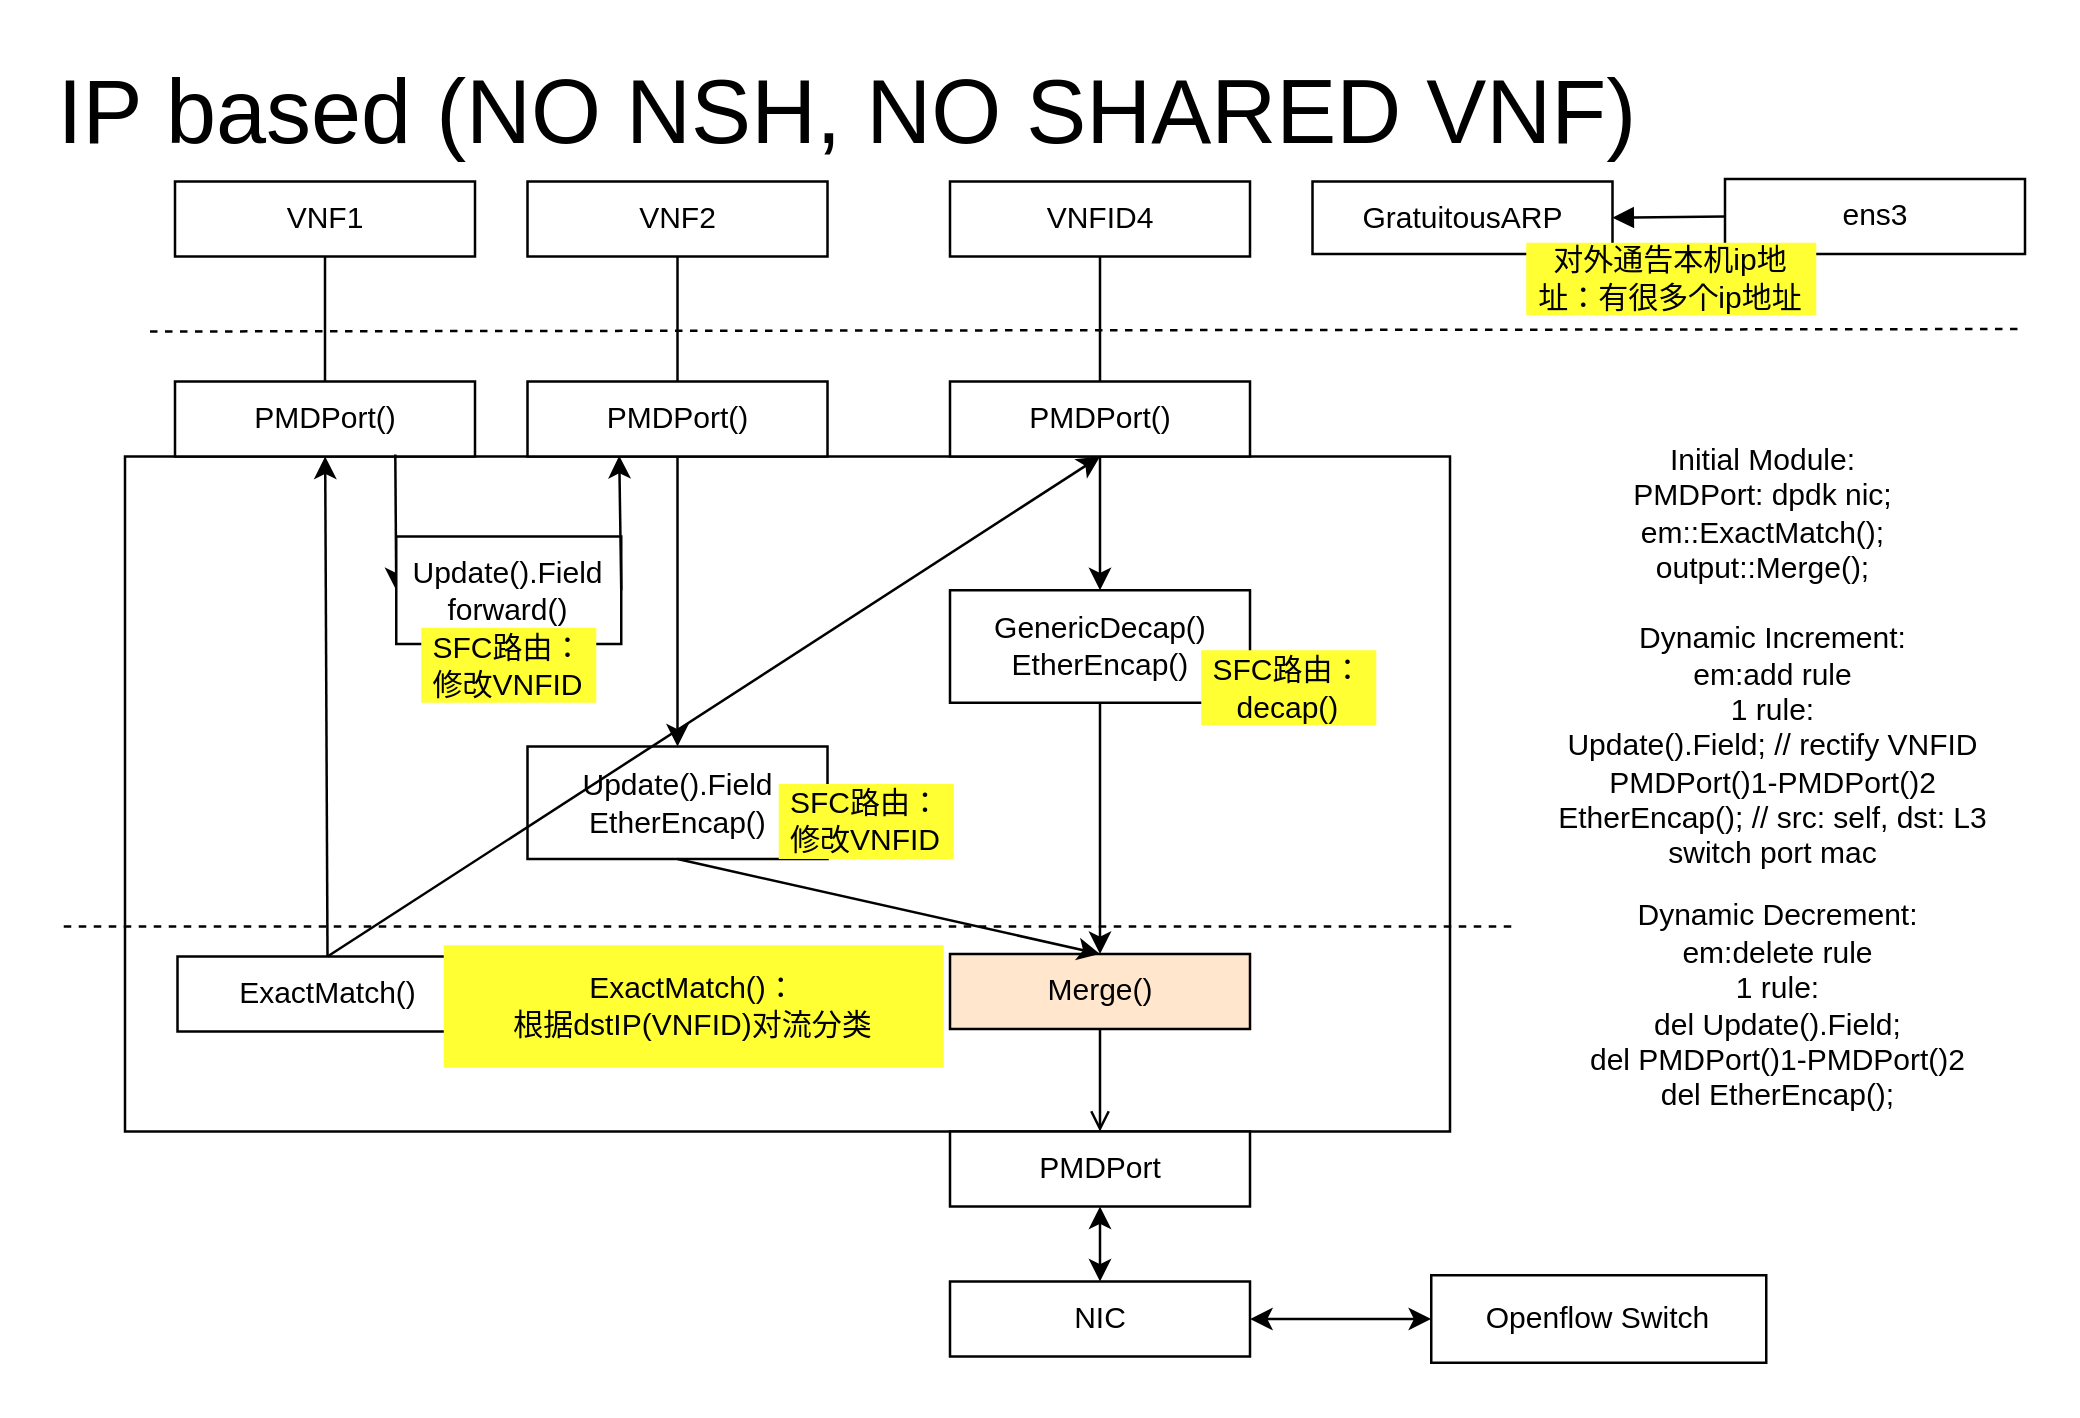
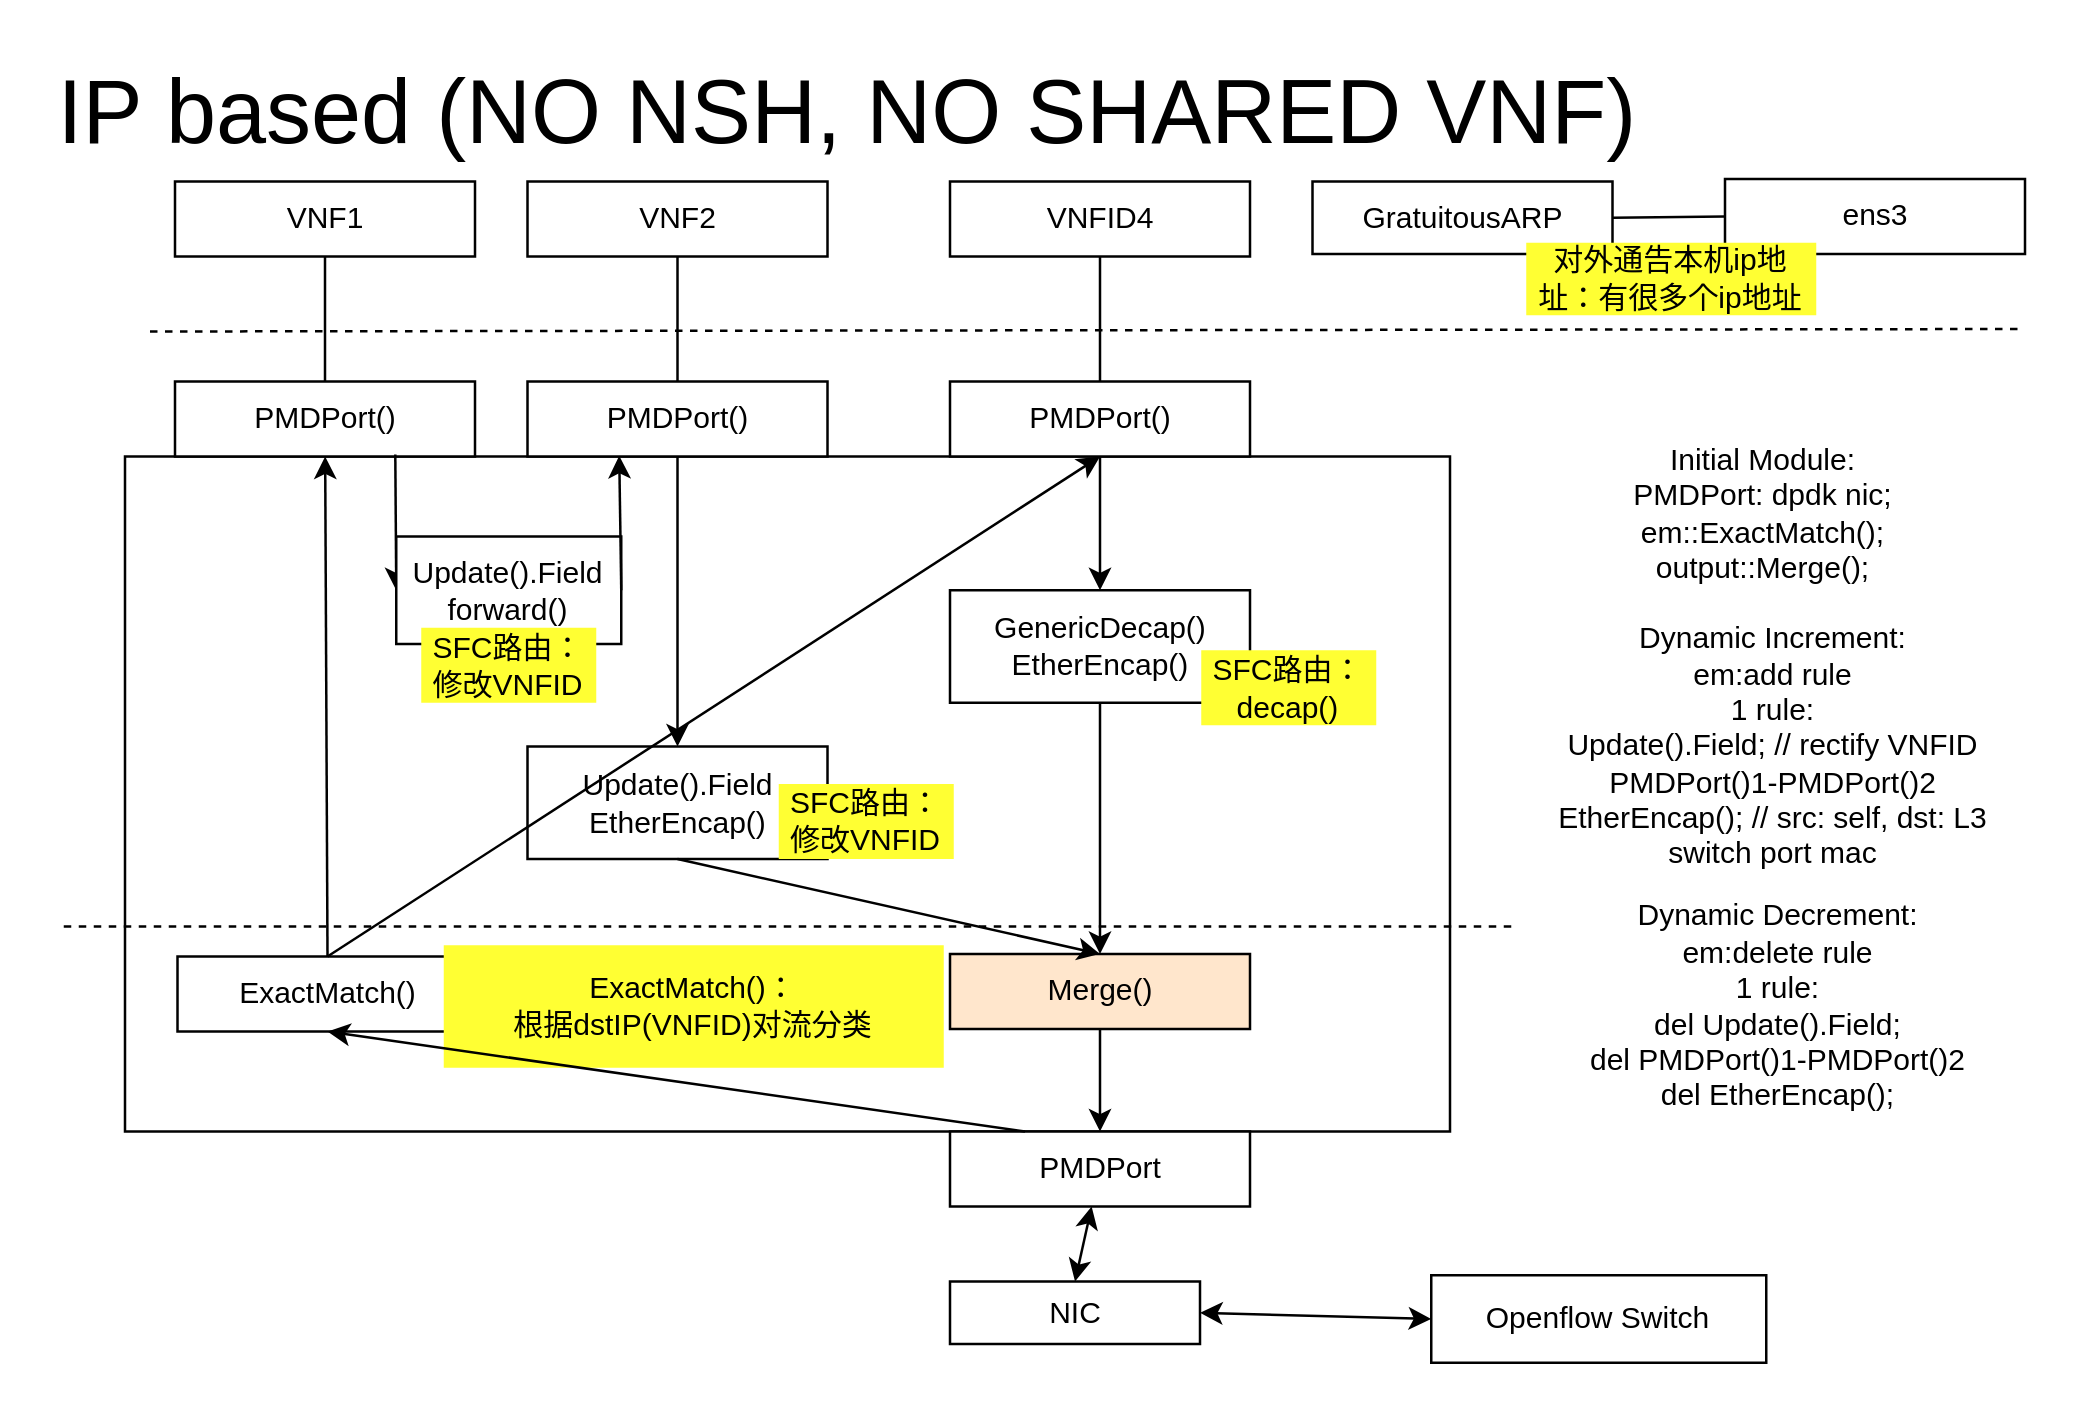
  <mxCell id="0" />
  <mxCell id="1" parent="0" />
  <mxCell id="2" value="" style="rounded=0;whiteSpace=wrap;html=1;" parent="1" vertex="1"><mxGeometry x="49.5" y="182" width="530" height="270" as="geometry" /></mxCell>
  <mxCell id="3" value="PMDPort" style="rounded=0;whiteSpace=wrap;html=1;" parent="1" vertex="1"><mxGeometry x="379.5" y="452" width="120" height="30" as="geometry" /></mxCell>
  <mxCell id="4" value="ens3" style="rounded=0;whiteSpace=wrap;html=1;" parent="1" vertex="1"><mxGeometry x="689.5" y="71" width="120" height="30" as="geometry" /></mxCell>
  <mxCell id="5" value="GratuitousARP" style="rounded=0;whiteSpace=wrap;html=1;" parent="1" vertex="1"><mxGeometry x="524.5" y="72" width="120" height="29" as="geometry" /></mxCell>
- <mxCell id="6" value="" style="endArrow=block;html=1;entryX=1;entryY=0.5;entryDx=0;entryDy=0;exitX=0;exitY=0.5;exitDx=0;exitDy=0;" parent="1" source="4" target="5" edge="1"><mxGeometry width="50" height="50" relative="1" as="geometry"><mxPoint x="759.5" y="87" as="sourcePoint" /><mxPoint x="804.5" y="32" as="targetPoint" /></mxGeometry></mxCell>
+ <mxCell id="6" value="" style="endArrow=none;html=1;entryX=1;entryY=0.5;entryDx=0;entryDy=0;exitX=0;exitY=0.5;exitDx=0;exitDy=0;" parent="1" source="4" target="5" edge="1"><mxGeometry width="50" height="50" relative="1" as="geometry"><mxPoint x="759.5" y="87" as="sourcePoint" /><mxPoint x="804.5" y="32" as="targetPoint" /></mxGeometry></mxCell>
  <mxCell id="7" value="" style="endArrow=none;dashed=1;html=1;" parent="1" edge="1"><mxGeometry width="50" height="50" relative="1" as="geometry"><mxPoint x="59.5" y="132" as="sourcePoint" /><mxPoint x="809.5" y="131" as="targetPoint" /></mxGeometry></mxCell>
  <mxCell id="8" value="Merge()" style="rounded=0;whiteSpace=wrap;html=1;fillColor=#ffe6cc;" parent="1" vertex="1"><mxGeometry x="379.5" y="381" width="120" height="30" as="geometry" /></mxCell>
- <mxCell id="9" value="" style="endArrow=open;html=1;exitX=0.5;exitY=1;exitDx=0;exitDy=0;entryX=0.5;entryY=0;entryDx=0;entryDy=0;" parent="1" source="8" target="3" edge="1"><mxGeometry width="50" height="50" relative="1" as="geometry"><mxPoint x="219.5" y="572" as="sourcePoint" /><mxPoint x="439.5" y="452" as="targetPoint" /></mxGeometry></mxCell>
+ <mxCell id="9" value="" style="endArrow=classic;html=1;exitX=0.5;exitY=1;exitDx=0;exitDy=0;entryX=0.5;entryY=0;entryDx=0;entryDy=0;" parent="1" source="8" target="3" edge="1"><mxGeometry width="50" height="50" relative="1" as="geometry"><mxPoint x="219.5" y="572" as="sourcePoint" /><mxPoint x="439.5" y="452" as="targetPoint" /></mxGeometry></mxCell>
  <mxCell id="10" value="VNF1" style="rounded=0;whiteSpace=wrap;html=1;" parent="1" vertex="1"><mxGeometry x="69.5" y="72" width="120" height="30" as="geometry" /></mxCell>
  <mxCell id="11" value="VNF2" style="rounded=0;whiteSpace=wrap;html=1;" parent="1" vertex="1"><mxGeometry x="210.5" y="72" width="120" height="30" as="geometry" /></mxCell>
  <mxCell id="12" value="PMDPort()" style="rounded=0;whiteSpace=wrap;html=1;" parent="1" vertex="1"><mxGeometry x="69.5" y="152" width="120" height="30" as="geometry" /></mxCell>
  <mxCell id="13" value="PMDPort()" style="rounded=0;whiteSpace=wrap;html=1;" parent="1" vertex="1"><mxGeometry x="210.5" y="152" width="120" height="30" as="geometry" /></mxCell>
  <mxCell id="14" value="" style="endArrow=none;html=1;entryX=0.5;entryY=1;entryDx=0;entryDy=0;exitX=0.5;exitY=0;exitDx=0;exitDy=0;" parent="1" source="12" target="10" edge="1"><mxGeometry width="50" height="50" relative="1" as="geometry"><mxPoint x="659.929" y="132.286" as="sourcePoint" /><mxPoint x="659.929" y="42.286" as="targetPoint" /></mxGeometry></mxCell>
  <mxCell id="15" value="" style="endArrow=none;html=1;entryX=0.5;entryY=1;entryDx=0;entryDy=0;exitX=0.5;exitY=0;exitDx=0;exitDy=0;" parent="1" source="13" target="11" edge="1"><mxGeometry width="50" height="50" relative="1" as="geometry"><mxPoint x="80.929" y="132.286" as="sourcePoint" /><mxPoint x="80.929" y="52.286" as="targetPoint" /></mxGeometry></mxCell>
  <mxCell id="16" value="ExactMatch()" style="rounded=0;whiteSpace=wrap;html=1;" parent="1" vertex="1"><mxGeometry x="70.5" y="382" width="120" height="30" as="geometry" /></mxCell>
  <mxCell id="17" value="ExactMatch()：&lt;br&gt;根据dstIP(VNFID)对流分类" style="text;html=1;strokeColor=none;fillColor=#FFFF33;align=center;verticalAlign=middle;whiteSpace=wrap;rounded=0;" parent="1" vertex="1"><mxGeometry x="177" y="377.5" width="200" height="49" as="geometry" /></mxCell>
+ <mxCell id="18" value="" style="endArrow=classic;html=1;entryX=0.5;entryY=1;entryDx=0;entryDy=0;exitX=0.25;exitY=0;exitDx=0;exitDy=0;" parent="1" source="3" target="16" edge="1"><mxGeometry width="50" height="50" relative="1" as="geometry"><mxPoint x="269.5" y="592" as="sourcePoint" /><mxPoint x="319.5" y="542" as="targetPoint" /></mxGeometry></mxCell>
  <mxCell id="19" value="" style="endArrow=classic;startArrow=classic;html=1;exitX=0.5;exitY=0;exitDx=0;exitDy=0;" parent="1" source="22" target="3" edge="1"><mxGeometry width="50" height="50" relative="1" as="geometry"><mxPoint x="439.5" y="532" as="sourcePoint" /><mxPoint x="479.5" y="572" as="targetPoint" /></mxGeometry></mxCell>
  <mxCell id="20" value="" style="endArrow=classic;html=1;exitX=0.5;exitY=0;exitDx=0;exitDy=0;" parent="1" source="16" target="12" edge="1"><mxGeometry width="50" height="50" relative="1" as="geometry"><mxPoint x="419.5" y="462" as="sourcePoint" /><mxPoint x="139.5" y="287" as="targetPoint" /></mxGeometry></mxCell>
  <mxCell id="21" value="" style="endArrow=classic;html=1;exitX=0.204;exitY=-0.003;exitDx=0;exitDy=0;exitPerimeter=0;entryX=0;entryY=0.5;entryDx=0;entryDy=0;" parent="1" source="2" target="39" edge="1"><mxGeometry width="50" height="50" relative="1" as="geometry"><mxPoint x="389.559" y="221.471" as="sourcePoint" /><mxPoint x="499.5" y="312" as="targetPoint" /></mxGeometry></mxCell>
- <mxCell id="22" value="NIC" style="rounded=0;whiteSpace=wrap;html=1;" parent="1" vertex="1"><mxGeometry x="379.5" y="512" width="120" height="30" as="geometry" /></mxCell>
+ <mxCell id="22" value="NIC" style="rounded=0;whiteSpace=wrap;html=1;" parent="1" vertex="1"><mxGeometry x="379.5" y="512" width="100" height="25" as="geometry" /></mxCell>
  <mxCell id="23" value="Update().Field&lt;br&gt;EtherEncap()" style="rounded=0;whiteSpace=wrap;html=1;" parent="1" vertex="1"><mxGeometry x="210.5" y="298" width="120" height="45" as="geometry" /></mxCell>
  <mxCell id="24" value="" style="endArrow=classic;html=1;exitX=0.5;exitY=1;exitDx=0;exitDy=0;entryX=0.5;entryY=0;entryDx=0;entryDy=0;" parent="1" source="13" target="23" edge="1"><mxGeometry width="50" height="50" relative="1" as="geometry"><mxPoint x="409.667" y="231.833" as="sourcePoint" /><mxPoint x="519.559" y="275.588" as="targetPoint" /></mxGeometry></mxCell>
  <mxCell id="25" value="" style="endArrow=classic;html=1;exitX=0.5;exitY=1;exitDx=0;exitDy=0;entryX=0.5;entryY=0;entryDx=0;entryDy=0;" parent="1" source="23" target="8" edge="1"><mxGeometry width="50" height="50" relative="1" as="geometry"><mxPoint x="9.5" y="407" as="sourcePoint" /><mxPoint x="29.5" y="477" as="targetPoint" /></mxGeometry></mxCell>
  <mxCell id="26" value="&lt;font style=&quot;font-size: 36px&quot;&gt;IP based (NO NSH, NO SHARED VNF)&lt;/font&gt;" style="text;html=1;resizable=0;points=[];autosize=1;align=left;verticalAlign=top;spacingTop=-4;" parent="1" vertex="1"><mxGeometry x="20.5" y="20" width="650" height="20" as="geometry" /></mxCell>
  <mxCell id="27" value="VNFID4" style="rounded=0;whiteSpace=wrap;html=1;" parent="1" vertex="1"><mxGeometry x="379.5" y="72" width="120" height="30" as="geometry" /></mxCell>
  <mxCell id="28" value="PMDPort()" style="rounded=0;whiteSpace=wrap;html=1;" parent="1" vertex="1"><mxGeometry x="379.5" y="152" width="120" height="30" as="geometry" /></mxCell>
  <mxCell id="29" value="" style="endArrow=none;html=1;entryX=0.5;entryY=1;entryDx=0;entryDy=0;exitX=0.5;exitY=0;exitDx=0;exitDy=0;" parent="1" source="28" target="27" edge="1"><mxGeometry width="50" height="50" relative="1" as="geometry"><mxPoint x="249.929" y="132.286" as="sourcePoint" /><mxPoint x="249.929" y="52.286" as="targetPoint" /></mxGeometry></mxCell>
  <mxCell id="30" value="" style="endArrow=classic;html=1;exitX=0.5;exitY=0;exitDx=0;exitDy=0;entryX=0.5;entryY=1;entryDx=0;entryDy=0;" parent="1" source="16" target="28" edge="1"><mxGeometry width="50" height="50" relative="1" as="geometry"><mxPoint x="279.5" y="384" as="sourcePoint" /><mxPoint x="249.5" y="342" as="targetPoint" /></mxGeometry></mxCell>
  <mxCell id="31" value="" style="endArrow=classic;html=1;entryX=0.5;entryY=0;entryDx=0;entryDy=0;exitX=0.5;exitY=1;exitDx=0;exitDy=0;" parent="1" source="28" target="38" edge="1"><mxGeometry width="50" height="50" relative="1" as="geometry"><mxPoint x="289.5" y="394" as="sourcePoint" /><mxPoint x="504.786" y="191.429" as="targetPoint" /></mxGeometry></mxCell>
  <mxCell id="32" value="" style="endArrow=classic;html=1;exitX=0.5;exitY=1;exitDx=0;exitDy=0;entryX=0.5;entryY=0;entryDx=0;entryDy=0;" parent="1" source="38" target="8" edge="1"><mxGeometry width="50" height="50" relative="1" as="geometry"><mxPoint x="504.786" y="191.429" as="sourcePoint" /><mxPoint x="638.5" y="384" as="targetPoint" /></mxGeometry></mxCell>
  <mxCell id="33" value="SFC路由：&lt;br&gt;修改VNFID" style="text;html=1;strokeColor=none;fillColor=#FFFF33;align=center;verticalAlign=middle;whiteSpace=wrap;rounded=0;" parent="1" vertex="1"><mxGeometry x="311" y="313" width="70" height="30" as="geometry" /></mxCell>
  <mxCell id="34" value="对外通告本机ip地址：有很多个ip地址" style="text;html=1;strokeColor=none;fillColor=#FFFF33;align=center;verticalAlign=middle;whiteSpace=wrap;rounded=0;" parent="1" vertex="1"><mxGeometry x="610" y="96.5" width="116" height="29" as="geometry" /></mxCell>
  <mxCell id="35" value="Initial Module:&lt;br&gt;PMDPort: dpdk nic;&lt;br&gt;em::ExactMatch();&lt;br&gt;output::Merge();" style="text;html=1;strokeColor=none;fillColor=none;align=center;verticalAlign=middle;whiteSpace=wrap;rounded=0;" parent="1" vertex="1"><mxGeometry x="619.5" y="194.5" width="170" height="20" as="geometry" /></mxCell>
  <mxCell id="36" value="Dynamic Increment:&lt;br&gt;em:add rule&lt;br&gt;1 rule:&lt;br&gt;Update().Field; // rectify VNFID&lt;br&gt;PMDPort()1-PMDPort()2&lt;br&gt;EtherEncap(); // src: self, dst: L3 switch port mac" style="text;html=1;strokeColor=none;fillColor=none;align=center;verticalAlign=middle;whiteSpace=wrap;rounded=0;" parent="1" vertex="1"><mxGeometry x="619.5" y="288" width="178" height="20" as="geometry" /></mxCell>
  <mxCell id="37" value="Dynamic Decrement:&lt;br&gt;em:delete rule&lt;br&gt;1 rule: &lt;br&gt;del Update().Field;&lt;br&gt;del PMDPort()1-PMDPort()2&lt;br&gt;del EtherEncap();" style="text;html=1;strokeColor=none;fillColor=none;align=center;verticalAlign=middle;whiteSpace=wrap;rounded=0;" parent="1" vertex="1"><mxGeometry x="621.5" y="392" width="178" height="20" as="geometry" /></mxCell>
  <mxCell id="38" value="GenericDecap()&lt;br&gt;EtherEncap()" style="rounded=0;whiteSpace=wrap;html=1;" parent="1" vertex="1"><mxGeometry x="379.5" y="235.5" width="120" height="45" as="geometry" /></mxCell>
  <mxCell id="39" value="Update().Field&lt;br&gt;forward()" style="rounded=0;whiteSpace=wrap;html=1;" parent="1" vertex="1"><mxGeometry x="158" y="214" width="90" height="43" as="geometry" /></mxCell>
  <mxCell id="40" value="" style="endArrow=classic;html=1;exitX=1;exitY=0.5;exitDx=0;exitDy=0;entryX=0.373;entryY=-0.001;entryDx=0;entryDy=0;entryPerimeter=0;" parent="1" source="39" target="2" edge="1"><mxGeometry width="50" height="50" relative="1" as="geometry"><mxPoint x="167.595" y="191.238" as="sourcePoint" /><mxPoint x="189.5" y="216" as="targetPoint" /></mxGeometry></mxCell>
  <mxCell id="41" value="Openflow Switch" style="rounded=0;whiteSpace=wrap;html=1;" parent="1" vertex="1"><mxGeometry x="572" y="509.5" width="134" height="35" as="geometry" /></mxCell>
  <mxCell id="42" value="" style="endArrow=classic;startArrow=classic;html=1;entryX=0;entryY=0.5;entryDx=0;entryDy=0;exitX=1;exitY=0.5;exitDx=0;exitDy=0;" parent="1" source="22" target="41" edge="1"><mxGeometry width="50" height="50" relative="1" as="geometry"><mxPoint x="515" y="545.5" as="sourcePoint" /><mxPoint x="449.685" y="492" as="targetPoint" /></mxGeometry></mxCell>
  <mxCell id="43" value="SFC路由：&lt;br&gt;decap()" style="text;html=1;strokeColor=none;fillColor=#FFFF33;align=center;verticalAlign=middle;whiteSpace=wrap;rounded=0;" parent="1" vertex="1"><mxGeometry x="480" y="259.5" width="70" height="30" as="geometry" /></mxCell>
  <mxCell id="44" value="SFC路由：&lt;br&gt;修改VNFID" style="text;html=1;strokeColor=none;fillColor=#FFFF33;align=center;verticalAlign=middle;whiteSpace=wrap;rounded=0;" parent="1" vertex="1"><mxGeometry x="168" y="250.5" width="70" height="30" as="geometry" /></mxCell>
  <mxCell id="45" value="" style="endArrow=none;dashed=1;html=1;" edge="1" parent="1"><mxGeometry width="50" height="50" relative="1" as="geometry"><mxPoint x="25" y="370" as="sourcePoint" /><mxPoint x="605" y="370" as="targetPoint" /></mxGeometry></mxCell>
  <mxCell id="46" value="连接线" parent="0" />
